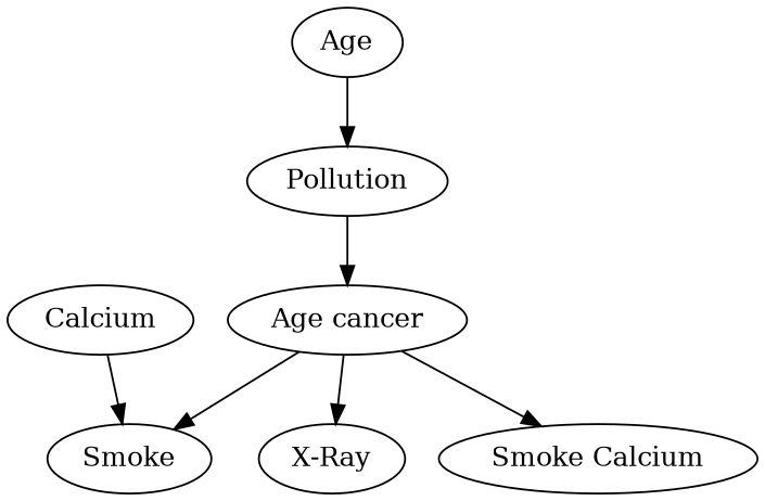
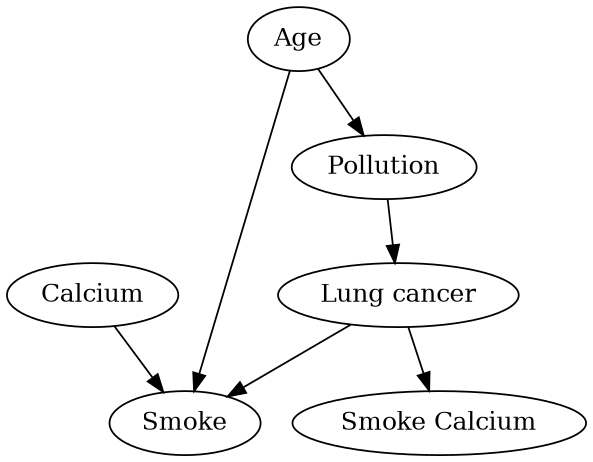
  digraph {
-   n1 [label="Age cancer"]
-   n2 [label="X-Ray"]
+   n1 [label="Lung cancer"]
    n3 [label="Smoke Calcium"]
    n4 [label=Smoke]
    n5 [label=Calcium]
    n6 [label=Age]
    n7 [label=Pollution]
-   n1 -> n2
    n1 -> n3
    n1 -> n4
    n5 -> n4
+   n6 -> n4
    n6 -> n7
    n7 -> n1
  }
